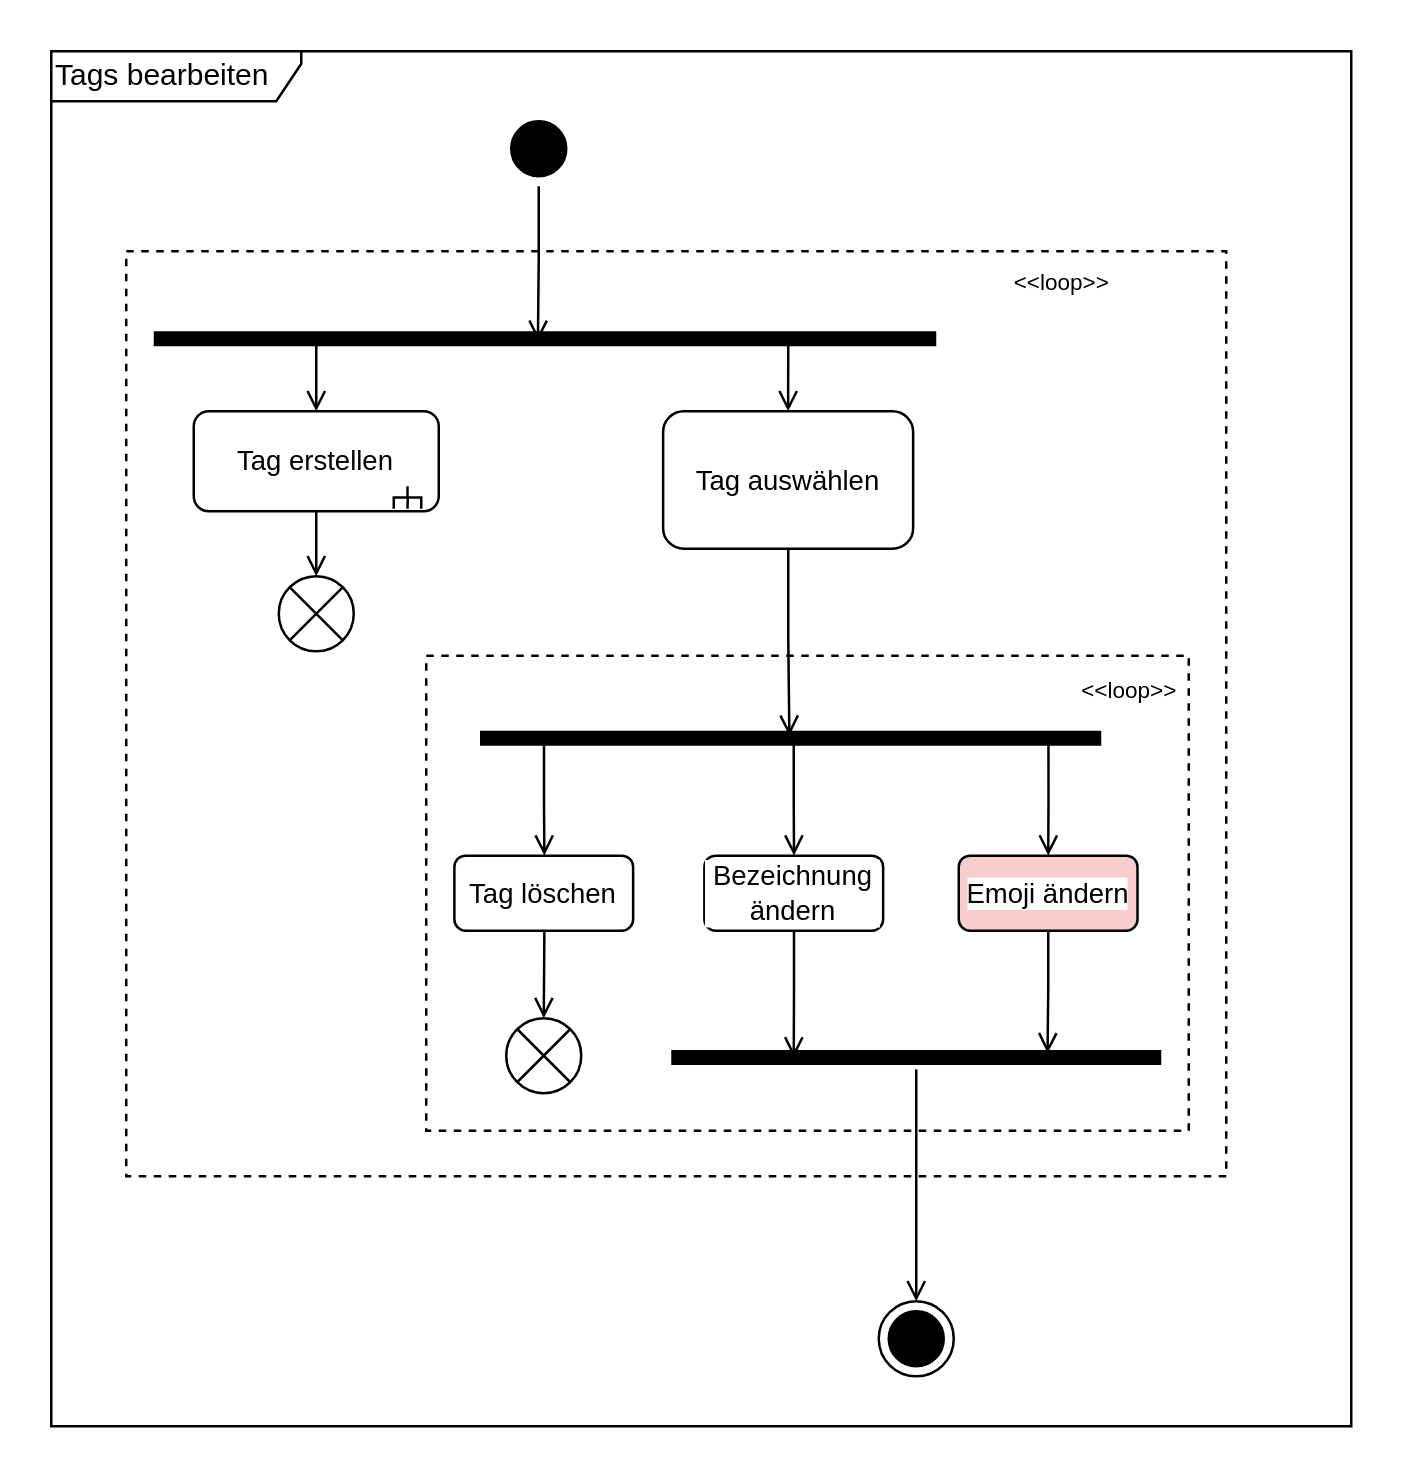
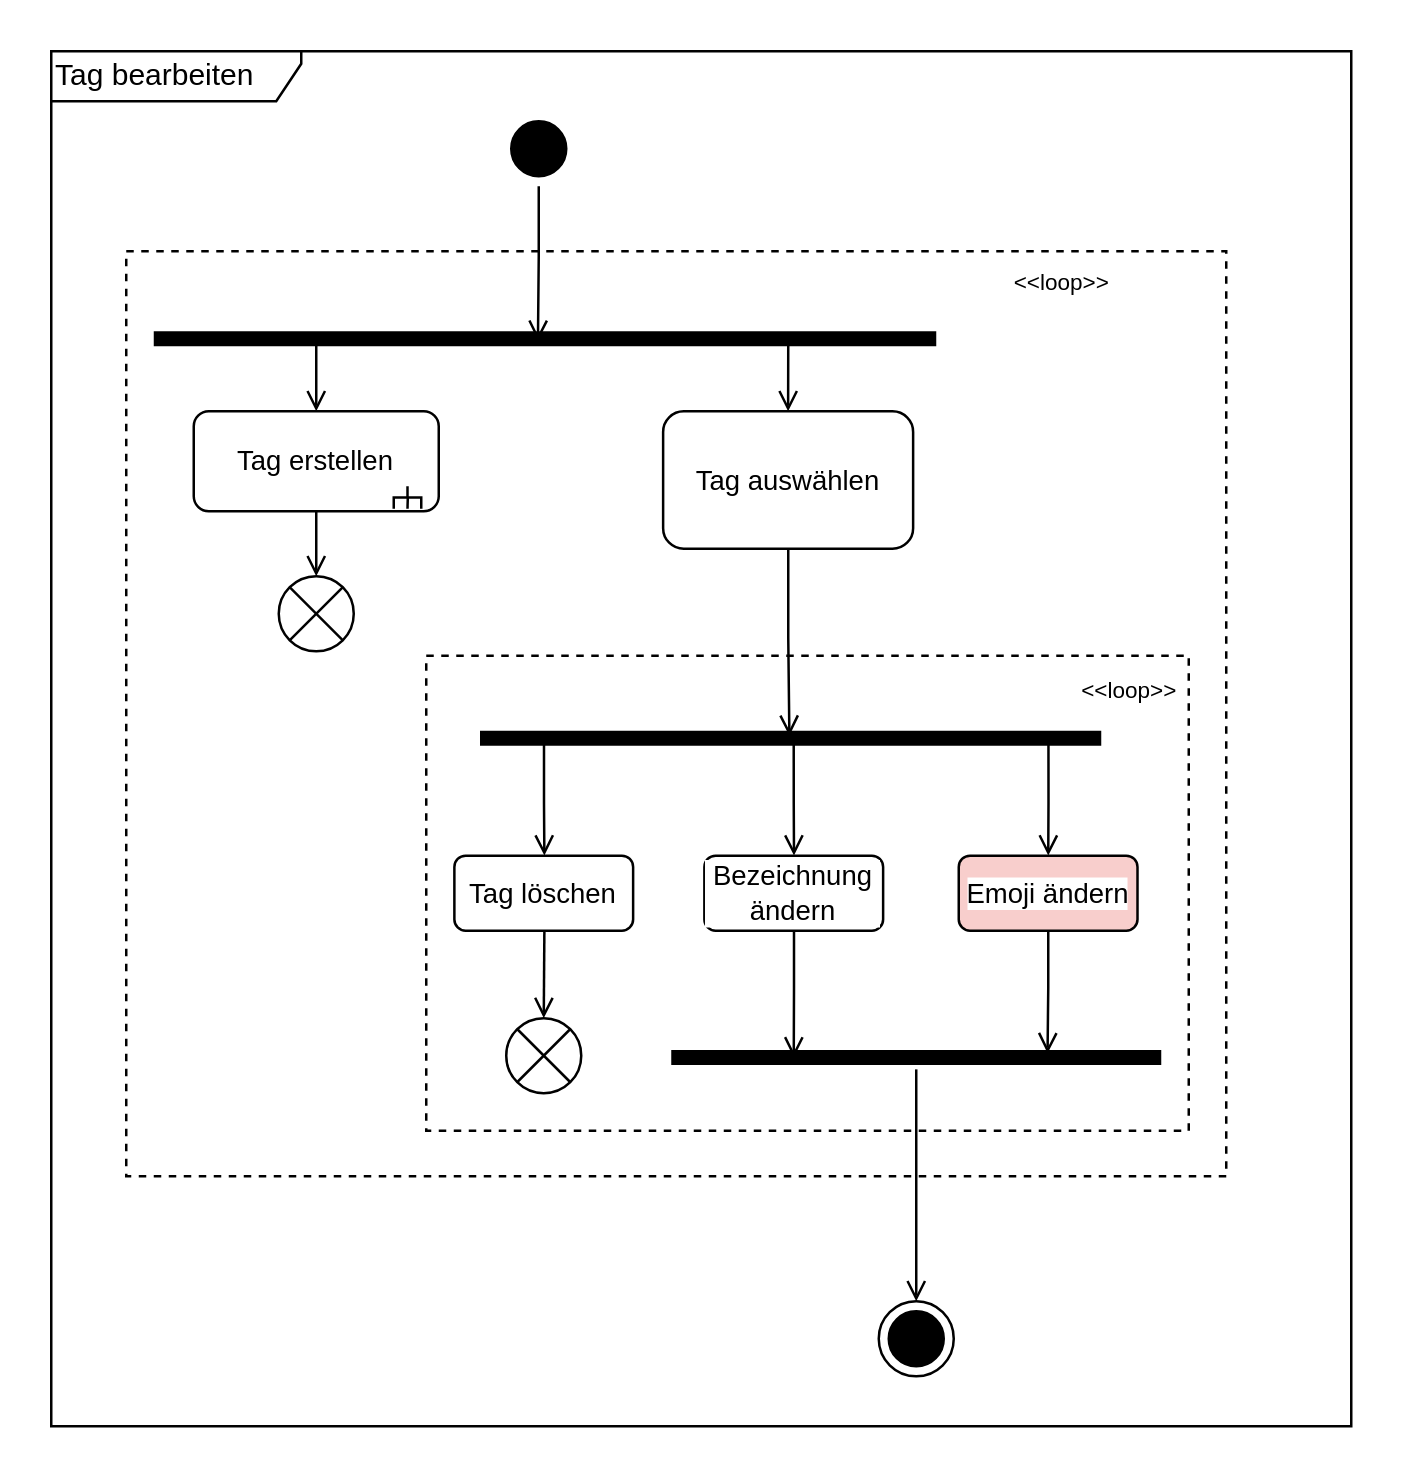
  <mxCell id="0" />
  <mxCell id="1" parent="0" />
  <mxCell id="2" value="" style="fontStyle=0;dashed=1;html=1;whiteSpace=wrap;fontFamily=Helvetica;fontSize=11;fontColor=default;labelBackgroundColor=none;textOpacity=0;fillColor=none;" vertex="1" parent="1"><mxGeometry x="50" y="100" width="440" height="370" as="geometry" /></mxCell>
  <mxCell id="3" value="" style="fontStyle=0;dashed=1;html=1;whiteSpace=wrap;fontFamily=Helvetica;fontSize=11;fontColor=default;labelBackgroundColor=none;textOpacity=0;fillColor=none;" vertex="1" parent="1"><mxGeometry x="170" y="261.75" width="305" height="190" as="geometry" /></mxCell>
  <mxCell id="4" style="edgeStyle=orthogonalEdgeStyle;rounded=0;orthogonalLoop=1;jettySize=auto;html=1;entryX=0.5;entryY=0;entryDx=0;entryDy=0;strokeColor=default;align=center;verticalAlign=middle;fontFamily=Helvetica;fontSize=11;fontColor=default;labelBackgroundColor=default;endArrow=open;endFill=0;" edge="1" parent="1" source="5" target="16"><mxGeometry relative="1" as="geometry" /></mxCell>
  <mxCell id="5" value="Tag erstellen" style="rounded=1;whiteSpace=wrap;html=1;fontFamily=Helvetica;fontSize=11;fontColor=default;labelBackgroundColor=default;" parent="1" vertex="1"><mxGeometry x="77" y="164" width="98" height="40" as="geometry" /></mxCell>
  <mxCell id="6" value="" style="strokeWidth=1;html=1;shape=mxgraph.flowchart.annotation_2;align=left;labelPosition=right;pointerEvents=1;rotation=90;fontFamily=Helvetica;fontSize=11;fontColor=default;labelBackgroundColor=default;" parent="1" vertex="1"><mxGeometry x="158" y="193" width="9" height="11" as="geometry" /></mxCell>
  <mxCell id="7" value="" style="endArrow=none;html=1;rounded=0;entryX=0.519;entryY=0.49;entryDx=0;entryDy=0;entryPerimeter=0;exitX=1;exitY=0.5;exitDx=0;exitDy=0;exitPerimeter=0;strokeWidth=1;strokeColor=default;align=center;verticalAlign=middle;fontFamily=Helvetica;fontSize=11;fontColor=default;labelBackgroundColor=default;edgeStyle=orthogonalEdgeStyle;" parent="1" source="6" target="6" edge="1"><mxGeometry width="50" height="50" relative="1" as="geometry"><mxPoint x="-468" y="311.5" as="sourcePoint" /><mxPoint x="-405" y="341.5" as="targetPoint" /></mxGeometry></mxCell>
- <mxCell id="8" value="Tags bearbeiten" style="shape=umlFrame;whiteSpace=wrap;html=1;pointerEvents=0;width=100;height=20;align=left;" parent="1" vertex="1"><mxGeometry x="20" y="20" width="520" height="550" as="geometry" /></mxCell>
+ <mxCell id="8" value="Tag bearbeiten" style="shape=umlFrame;whiteSpace=wrap;html=1;pointerEvents=0;width=100;height=20;align=left;" parent="1" vertex="1"><mxGeometry x="20" y="20" width="520" height="550" as="geometry" /></mxCell>
  <mxCell id="9" style="edgeStyle=orthogonalEdgeStyle;rounded=0;orthogonalLoop=1;jettySize=auto;html=1;endArrow=open;endFill=0;entryX=0.509;entryY=0.417;entryDx=0;entryDy=0;entryPerimeter=0;" parent="1" source="10" target="14" edge="1"><mxGeometry relative="1" as="geometry"><mxPoint x="190" y="140" as="targetPoint" /></mxGeometry></mxCell>
  <mxCell id="10" value="" style="ellipse;html=1;shape=startState;fillColor=#000000;strokeColor=#000000;" parent="1" vertex="1"><mxGeometry x="200" y="44" width="30" height="30" as="geometry" /></mxCell>
  <mxCell id="11" value="" style="ellipse;html=1;shape=endState;fillColor=#000000;strokeColor=#000000;fontFamily=Helvetica;fontSize=11;fontColor=default;labelBackgroundColor=default;" parent="1" vertex="1"><mxGeometry x="351" y="520" width="30" height="30" as="geometry" /></mxCell>
  <mxCell id="12" style="edgeStyle=orthogonalEdgeStyle;rounded=0;orthogonalLoop=1;jettySize=auto;html=1;exitX=0.75;exitY=0.5;exitDx=0;exitDy=0;exitPerimeter=0;entryX=0.5;entryY=0;entryDx=0;entryDy=0;strokeColor=default;align=center;verticalAlign=middle;fontFamily=Helvetica;fontSize=11;fontColor=default;labelBackgroundColor=default;endArrow=open;endFill=0;" parent="1" source="14" target="5" edge="1"><mxGeometry relative="1" as="geometry" /></mxCell>
  <mxCell id="13" style="edgeStyle=orthogonalEdgeStyle;rounded=0;orthogonalLoop=1;jettySize=auto;html=1;exitX=0.25;exitY=0.5;exitDx=0;exitDy=0;exitPerimeter=0;entryX=0.5;entryY=0;entryDx=0;entryDy=0;strokeColor=default;align=center;verticalAlign=middle;fontFamily=Helvetica;fontSize=11;fontColor=default;labelBackgroundColor=default;endArrow=open;endFill=0;" edge="1" parent="1" source="14" target="15"><mxGeometry relative="1" as="geometry" /></mxCell>
  <mxCell id="14" value="" style="shape=line;html=1;strokeWidth=6;strokeColor=#000000;fillColor=#000000;fontFamily=Helvetica;fontSize=11;fontColor=default;labelBackgroundColor=default;rotation=-180;" parent="1" vertex="1"><mxGeometry x="61" y="130" width="313" height="10" as="geometry" /></mxCell>
  <mxCell id="15" value="Tag auswählen" style="rounded=1;whiteSpace=wrap;html=1;fontFamily=Helvetica;fontSize=11;fontColor=default;labelBackgroundColor=default;" vertex="1" parent="1"><mxGeometry x="264.75" y="164" width="100" height="55" as="geometry" /></mxCell>
  <mxCell id="16" value="" style="shape=sumEllipse;perimeter=ellipsePerimeter;html=1;backgroundOutline=1;fontFamily=Helvetica;fontSize=11;fontColor=default;labelBackgroundColor=default;" vertex="1" parent="1"><mxGeometry x="111" y="230" width="30" height="30" as="geometry" /></mxCell>
  <mxCell id="17" style="edgeStyle=orthogonalEdgeStyle;rounded=0;orthogonalLoop=1;jettySize=auto;html=1;strokeColor=default;align=center;verticalAlign=middle;fontFamily=Helvetica;fontSize=11;fontColor=default;labelBackgroundColor=default;endArrow=open;endFill=0;entryX=0.498;entryY=0.402;entryDx=0;entryDy=0;entryPerimeter=0;" edge="1" parent="1" source="15" target="18"><mxGeometry relative="1" as="geometry"><mxPoint x="281" y="250" as="targetPoint" /></mxGeometry></mxCell>
  <mxCell id="18" value="" style="shape=line;html=1;strokeWidth=6;strokeColor=#000000;fillColor=#000000;fontFamily=Helvetica;fontSize=11;fontColor=default;labelBackgroundColor=default;" vertex="1" parent="1"><mxGeometry x="191.5" y="290" width="248.5" height="9.5" as="geometry" /></mxCell>
  <mxCell id="19" style="edgeStyle=orthogonalEdgeStyle;rounded=0;orthogonalLoop=1;jettySize=auto;html=1;entryX=0.5;entryY=0;entryDx=0;entryDy=0;strokeColor=default;align=center;verticalAlign=middle;fontFamily=Helvetica;fontSize=11;fontColor=default;labelBackgroundColor=default;endArrow=open;endFill=0;" edge="1" parent="1" target="30"><mxGeometry relative="1" as="geometry"><mxPoint x="217.25" y="371.75" as="sourcePoint" /></mxGeometry></mxCell>
  <mxCell id="20" value="Tag löschen" style="rounded=1;whiteSpace=wrap;html=1;fontFamily=Helvetica;fontSize=11;fontColor=default;labelBackgroundColor=default;" vertex="1" parent="1"><mxGeometry x="181.25" y="341.75" width="71.5" height="30" as="geometry" /></mxCell>
  <mxCell id="21" style="edgeStyle=orthogonalEdgeStyle;rounded=0;orthogonalLoop=1;jettySize=auto;html=1;strokeColor=default;align=center;verticalAlign=middle;fontFamily=Helvetica;fontSize=11;fontColor=default;labelBackgroundColor=default;endArrow=open;endFill=0;exitX=0.505;exitY=0.472;exitDx=0;exitDy=0;exitPerimeter=0;" edge="1" parent="1" source="18" target="22"><mxGeometry relative="1" as="geometry" /></mxCell>
  <mxCell id="22" value="Bezeichnung ändern" style="rounded=1;whiteSpace=wrap;html=1;fontFamily=Helvetica;fontSize=11;fontColor=default;labelBackgroundColor=default;" vertex="1" parent="1"><mxGeometry x="281.25" y="341.75" width="71.5" height="30" as="geometry" /></mxCell>
  <mxCell id="23" value="Emoji ändern" style="rounded=1;whiteSpace=wrap;html=1;fontFamily=Helvetica;fontSize=11;fontColor=default;labelBackgroundColor=default;fillColor=#f8cecc;" vertex="1" parent="1"><mxGeometry x="383" y="341.75" width="71.5" height="30" as="geometry" /></mxCell>
  <mxCell id="24" style="edgeStyle=orthogonalEdgeStyle;rounded=0;orthogonalLoop=1;jettySize=auto;html=1;strokeColor=default;align=center;verticalAlign=middle;fontFamily=Helvetica;fontSize=11;fontColor=default;labelBackgroundColor=default;endArrow=open;endFill=0;exitX=0.915;exitY=0.416;exitDx=0;exitDy=0;exitPerimeter=0;" edge="1" parent="1" source="18" target="23"><mxGeometry relative="1" as="geometry" /></mxCell>
  <mxCell id="25" style="edgeStyle=orthogonalEdgeStyle;rounded=0;orthogonalLoop=1;jettySize=auto;html=1;strokeColor=default;align=center;verticalAlign=middle;fontFamily=Helvetica;fontSize=11;fontColor=default;labelBackgroundColor=default;endArrow=open;endFill=0;exitX=0.103;exitY=0.605;exitDx=0;exitDy=0;exitPerimeter=0;" edge="1" parent="1" source="18"><mxGeometry relative="1" as="geometry"><mxPoint x="217.25" y="341.75" as="targetPoint" /></mxGeometry></mxCell>
  <mxCell id="26" style="edgeStyle=orthogonalEdgeStyle;rounded=0;orthogonalLoop=1;jettySize=auto;html=1;entryX=0.5;entryY=0;entryDx=0;entryDy=0;strokeColor=default;align=center;verticalAlign=middle;fontFamily=Helvetica;fontSize=11;fontColor=default;labelBackgroundColor=default;endArrow=open;endFill=0;" edge="1" parent="1" source="27" target="11"><mxGeometry relative="1" as="geometry"><mxPoint x="366" y="495.75" as="targetPoint" /></mxGeometry></mxCell>
  <mxCell id="27" value="" style="shape=line;html=1;strokeWidth=6;strokeColor=#000000;fillColor=#000000;fontFamily=Helvetica;fontSize=11;fontColor=default;labelBackgroundColor=default;" vertex="1" parent="1"><mxGeometry x="268" y="417.75" width="196" height="9.5" as="geometry" /></mxCell>
  <mxCell id="28" style="edgeStyle=orthogonalEdgeStyle;rounded=0;orthogonalLoop=1;jettySize=auto;html=1;entryX=0.768;entryY=0.323;entryDx=0;entryDy=0;entryPerimeter=0;strokeColor=default;align=center;verticalAlign=middle;fontFamily=Helvetica;fontSize=11;fontColor=default;labelBackgroundColor=default;endArrow=open;endFill=0;" edge="1" parent="1" source="23" target="27"><mxGeometry relative="1" as="geometry" /></mxCell>
  <mxCell id="29" style="edgeStyle=orthogonalEdgeStyle;rounded=0;orthogonalLoop=1;jettySize=auto;html=1;entryX=0.25;entryY=0.5;entryDx=0;entryDy=0;entryPerimeter=0;strokeColor=default;align=center;verticalAlign=middle;fontFamily=Helvetica;fontSize=11;fontColor=default;labelBackgroundColor=default;endArrow=open;endFill=0;" edge="1" parent="1" source="22" target="27"><mxGeometry relative="1" as="geometry" /></mxCell>
  <mxCell id="30" value="" style="shape=sumEllipse;perimeter=ellipsePerimeter;html=1;backgroundOutline=1;fontFamily=Helvetica;fontSize=11;fontColor=default;labelBackgroundColor=default;" vertex="1" parent="1"><mxGeometry x="202" y="406.75" width="30" height="30" as="geometry" /></mxCell>
  <mxCell id="31" value="&lt;font style=&quot;font-size: 9px;&quot;&gt;&amp;lt;&amp;lt;loop&amp;gt;&amp;gt;&lt;/font&gt;" style="text;html=1;align=center;verticalAlign=middle;resizable=0;points=[];autosize=1;strokeColor=none;fillColor=none;fontFamily=Helvetica;fontSize=11;fontColor=default;labelBackgroundColor=default;" vertex="1" parent="1"><mxGeometry x="394" y="97" width="60" height="30" as="geometry" /></mxCell>
  <mxCell id="32" value="&lt;font style=&quot;font-size: 9px;&quot;&gt;&amp;lt;&amp;lt;loop&amp;gt;&amp;gt;&lt;/font&gt;" style="text;html=1;align=center;verticalAlign=middle;resizable=0;points=[];autosize=1;strokeColor=none;fillColor=none;fontFamily=Helvetica;fontSize=11;fontColor=default;labelBackgroundColor=default;" vertex="1" parent="1"><mxGeometry x="421" y="260" width="60" height="30" as="geometry" /></mxCell>
